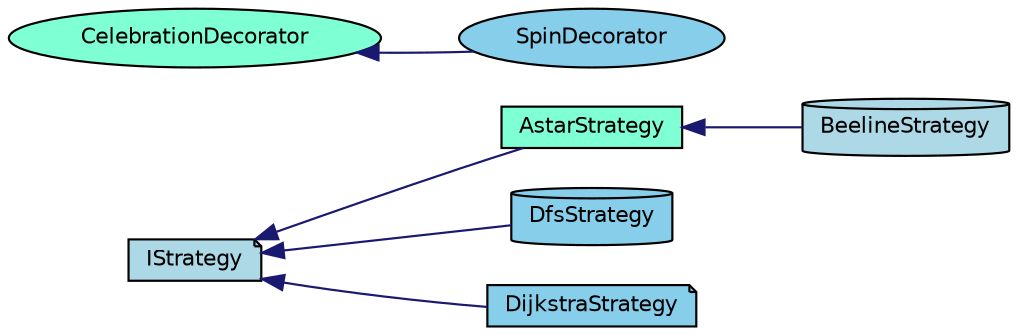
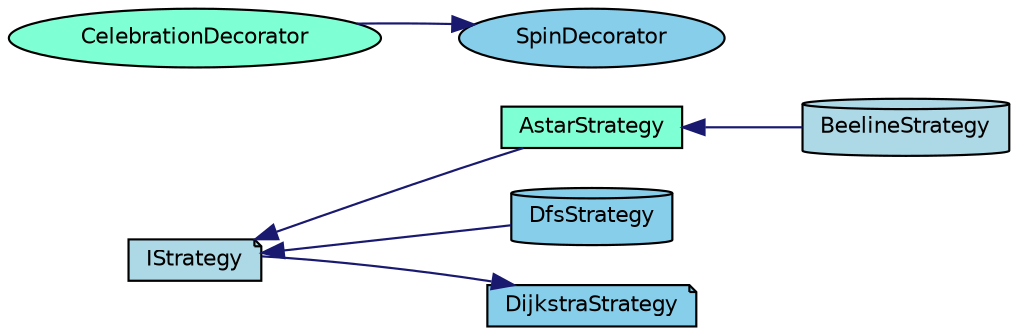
  digraph {
    rankdir=LR
    node [color=black fillcolor=skyblue fontname=Helvetica fontsize=10 shape=note style=filled]
    edge [color=midnightblue dir=back fontname=Helvetica fontsize=10 labelfontname=Helvetica labelfontsize=10 style=solid]
    n1 [fillcolor=lightblue height=0.2 label=IStrategy width=0.4]
    n2 [fillcolor=aquamarine height=0.2 label=AstarStrategy shape=box width=0.4]
    n3 [height=0.2 label=DfsStrategy shape=cylinder width=0.4]
    n4 [height=0.2 label=DijkstraStrategy width=0.4]
    n5 [fillcolor=lightblue height=0.2 label=BeelineStrategy shape=cylinder width=0.4]
    n6 [fillcolor=aquamarine height=0.2 label=CelebrationDecorator shape=ellipse width=0.4]
    n7 [height=0.2 label=SpinDecorator shape=ellipse width=0.4]
    n1 -> n2
    n1 -> n3
-   n1 -> n4
+   n4 -> n1
    n2 -> n5
-   n6 -> n7
+   n7 -> n6
  }
